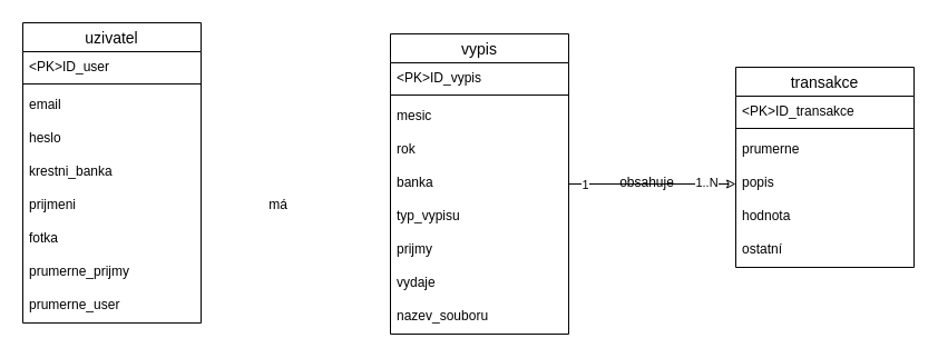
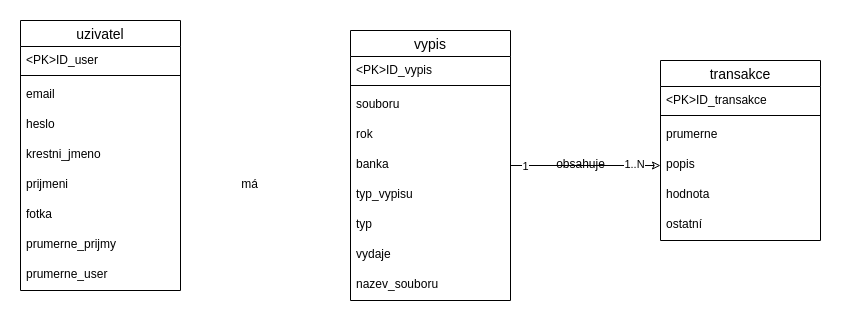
  <mxCell id="0" />
  <mxCell id="1" parent="0" />
  <mxCell id="2" value="uzivatel" style="swimlane;fontStyle=0;childLayout=stackLayout;horizontal=1;startSize=26;horizontalStack=0;resizeParent=1;resizeParentMax=0;resizeLast=0;collapsible=1;marginBottom=0;align=center;fontSize=14;" parent="1" vertex="1"><mxGeometry x="20" y="20" width="160" height="270" as="geometry" /></mxCell>
  <mxCell id="3" value="&lt;PK&gt;ID_user" style="text;strokeColor=none;fillColor=none;spacingLeft=4;spacingRight=4;overflow=hidden;rotatable=0;points=[[0,0.5],[1,0.5]];portConstraint=eastwest;fontSize=12;" parent="2" vertex="1"><mxGeometry y="26" width="160" height="24" as="geometry" /></mxCell>
  <mxCell id="4" value="" style="line;strokeWidth=1;rotatable=0;dashed=0;labelPosition=right;align=left;verticalAlign=middle;spacingTop=0;spacingLeft=6;points=[];portConstraint=eastwest;" parent="2" vertex="1"><mxGeometry y="50" width="160" height="10" as="geometry" /></mxCell>
  <mxCell id="5" value="email" style="text;strokeColor=none;fillColor=none;spacingLeft=4;spacingRight=4;overflow=hidden;rotatable=0;points=[[0,0.5],[1,0.5]];portConstraint=eastwest;fontSize=12;" parent="2" vertex="1"><mxGeometry y="60" width="160" height="30" as="geometry" /></mxCell>
  <mxCell id="6" value="heslo" style="text;strokeColor=none;fillColor=none;spacingLeft=4;spacingRight=4;overflow=hidden;rotatable=0;points=[[0,0.5],[1,0.5]];portConstraint=eastwest;fontSize=12;" parent="2" vertex="1"><mxGeometry y="90" width="160" height="30" as="geometry" /></mxCell>
- <mxCell id="7" value="krestni_banka" style="text;strokeColor=none;fillColor=none;spacingLeft=4;spacingRight=4;overflow=hidden;rotatable=0;points=[[0,0.5],[1,0.5]];portConstraint=eastwest;fontSize=12;" parent="2" vertex="1"><mxGeometry y="120" width="160" height="30" as="geometry" /></mxCell>
+ <mxCell id="7" value="krestni_jmeno" style="text;strokeColor=none;fillColor=none;spacingLeft=4;spacingRight=4;overflow=hidden;rotatable=0;points=[[0,0.5],[1,0.5]];portConstraint=eastwest;fontSize=12;" parent="2" vertex="1"><mxGeometry y="120" width="160" height="30" as="geometry" /></mxCell>
  <mxCell id="8" value="prijmeni" style="text;strokeColor=none;fillColor=none;spacingLeft=4;spacingRight=4;overflow=hidden;rotatable=0;points=[[0,0.5],[1,0.5]];portConstraint=eastwest;fontSize=12;" parent="2" vertex="1"><mxGeometry y="150" width="160" height="30" as="geometry" /></mxCell>
  <mxCell id="9" value="fotka" style="text;strokeColor=none;fillColor=none;spacingLeft=4;spacingRight=4;overflow=hidden;rotatable=0;points=[[0,0.5],[1,0.5]];portConstraint=eastwest;fontSize=12;" parent="2" vertex="1"><mxGeometry y="180" width="160" height="30" as="geometry" /></mxCell>
  <mxCell id="10" value="prumerne_prijmy" style="text;strokeColor=none;fillColor=none;spacingLeft=4;spacingRight=4;overflow=hidden;rotatable=0;points=[[0,0.5],[1,0.5]];portConstraint=eastwest;fontSize=12;" parent="2" vertex="1"><mxGeometry y="210" width="160" height="30" as="geometry" /></mxCell>
  <mxCell id="11" value="prumerne_user" style="text;strokeColor=none;fillColor=none;spacingLeft=4;spacingRight=4;overflow=hidden;rotatable=0;points=[[0,0.5],[1,0.5]];portConstraint=eastwest;fontSize=12;" parent="2" vertex="1"><mxGeometry y="240" width="160" height="30" as="geometry" /></mxCell>
  <mxCell id="12" value="vypis" style="swimlane;fontStyle=0;childLayout=stackLayout;horizontal=1;startSize=26;horizontalStack=0;resizeParent=1;resizeParentMax=0;resizeLast=0;collapsible=1;marginBottom=0;align=center;fontSize=14;" parent="1" vertex="1"><mxGeometry x="350" y="30" width="160" height="270" as="geometry" /></mxCell>
  <mxCell id="13" value="&lt;PK&gt;ID_vypis" style="text;strokeColor=none;fillColor=none;spacingLeft=4;spacingRight=4;overflow=hidden;rotatable=0;points=[[0,0.5],[1,0.5]];portConstraint=eastwest;fontSize=12;" parent="12" vertex="1"><mxGeometry y="26" width="160" height="24" as="geometry" /></mxCell>
  <mxCell id="14" value="" style="line;strokeWidth=1;rotatable=0;dashed=0;labelPosition=right;align=left;verticalAlign=middle;spacingTop=0;spacingLeft=6;points=[];portConstraint=eastwest;" parent="12" vertex="1"><mxGeometry y="50" width="160" height="10" as="geometry" /></mxCell>
- <mxCell id="15" value="mesic" style="text;strokeColor=none;fillColor=none;spacingLeft=4;spacingRight=4;overflow=hidden;rotatable=0;points=[[0,0.5],[1,0.5]];portConstraint=eastwest;fontSize=12;" parent="12" vertex="1"><mxGeometry y="60" width="160" height="30" as="geometry" /></mxCell>
+ <mxCell id="15" value="souboru" style="text;strokeColor=none;fillColor=none;spacingLeft=4;spacingRight=4;overflow=hidden;rotatable=0;points=[[0,0.5],[1,0.5]];portConstraint=eastwest;fontSize=12;" parent="12" vertex="1"><mxGeometry y="60" width="160" height="30" as="geometry" /></mxCell>
  <mxCell id="16" value="rok" style="text;strokeColor=none;fillColor=none;spacingLeft=4;spacingRight=4;overflow=hidden;rotatable=0;points=[[0,0.5],[1,0.5]];portConstraint=eastwest;fontSize=12;" parent="12" vertex="1"><mxGeometry y="90" width="160" height="30" as="geometry" /></mxCell>
  <mxCell id="17" value="banka" style="text;strokeColor=none;fillColor=none;spacingLeft=4;spacingRight=4;overflow=hidden;rotatable=0;points=[[0,0.5],[1,0.5]];portConstraint=eastwest;fontSize=12;" parent="12" vertex="1"><mxGeometry y="120" width="160" height="30" as="geometry" /></mxCell>
  <mxCell id="18" value="typ_vypisu" style="text;strokeColor=none;fillColor=none;spacingLeft=4;spacingRight=4;overflow=hidden;rotatable=0;points=[[0,0.5],[1,0.5]];portConstraint=eastwest;fontSize=12;" parent="12" vertex="1"><mxGeometry y="150" width="160" height="30" as="geometry" /></mxCell>
- <mxCell id="19" value="prijmy" style="text;strokeColor=none;fillColor=none;spacingLeft=4;spacingRight=4;overflow=hidden;rotatable=0;points=[[0,0.5],[1,0.5]];portConstraint=eastwest;fontSize=12;" parent="12" vertex="1"><mxGeometry y="180" width="160" height="30" as="geometry" /></mxCell>
+ <mxCell id="19" value="typ" style="text;strokeColor=none;fillColor=none;spacingLeft=4;spacingRight=4;overflow=hidden;rotatable=0;points=[[0,0.5],[1,0.5]];portConstraint=eastwest;fontSize=12;" parent="12" vertex="1"><mxGeometry y="180" width="160" height="30" as="geometry" /></mxCell>
  <mxCell id="20" value="vydaje" style="text;strokeColor=none;fillColor=none;spacingLeft=4;spacingRight=4;overflow=hidden;rotatable=0;points=[[0,0.5],[1,0.5]];portConstraint=eastwest;fontSize=12;" parent="12" vertex="1"><mxGeometry y="210" width="160" height="30" as="geometry" /></mxCell>
  <mxCell id="21" value="nazev_souboru" style="text;strokeColor=none;fillColor=none;spacingLeft=4;spacingRight=4;overflow=hidden;rotatable=0;points=[[0,0.5],[1,0.5]];portConstraint=eastwest;fontSize=12;" vertex="1" parent="12"><mxGeometry y="240" width="160" height="30" as="geometry" /></mxCell>
  <mxCell id="22" value="transakce" style="swimlane;fontStyle=0;childLayout=stackLayout;horizontal=1;startSize=26;horizontalStack=0;resizeParent=1;resizeParentMax=0;resizeLast=0;collapsible=1;marginBottom=0;align=center;fontSize=14;" parent="1" vertex="1"><mxGeometry x="660" y="60" width="160" height="180" as="geometry" /></mxCell>
  <mxCell id="23" value="&lt;PK&gt;ID_transakce" style="text;strokeColor=none;fillColor=none;spacingLeft=4;spacingRight=4;overflow=hidden;rotatable=0;points=[[0,0.5],[1,0.5]];portConstraint=eastwest;fontSize=12;" parent="22" vertex="1"><mxGeometry y="26" width="160" height="24" as="geometry" /></mxCell>
  <mxCell id="24" value="" style="line;strokeWidth=1;rotatable=0;dashed=0;labelPosition=right;align=left;verticalAlign=middle;spacingTop=0;spacingLeft=6;points=[];portConstraint=eastwest;" parent="22" vertex="1"><mxGeometry y="50" width="160" height="10" as="geometry" /></mxCell>
  <mxCell id="25" value="prumerne" style="text;strokeColor=none;fillColor=none;spacingLeft=4;spacingRight=4;overflow=hidden;rotatable=0;points=[[0,0.5],[1,0.5]];portConstraint=eastwest;fontSize=12;" parent="22" vertex="1"><mxGeometry y="60" width="160" height="30" as="geometry" /></mxCell>
  <mxCell id="26" value="popis" style="text;strokeColor=none;fillColor=none;spacingLeft=4;spacingRight=4;overflow=hidden;rotatable=0;points=[[0,0.5],[1,0.5]];portConstraint=eastwest;fontSize=12;" parent="22" vertex="1"><mxGeometry y="90" width="160" height="30" as="geometry" /></mxCell>
  <mxCell id="27" value="hodnota" style="text;strokeColor=none;fillColor=none;spacingLeft=4;spacingRight=4;overflow=hidden;rotatable=0;points=[[0,0.5],[1,0.5]];portConstraint=eastwest;fontSize=12;" parent="22" vertex="1"><mxGeometry y="120" width="160" height="30" as="geometry" /></mxCell>
  <mxCell id="28" value="ostatní" style="text;strokeColor=none;fillColor=none;spacingLeft=4;spacingRight=4;overflow=hidden;rotatable=0;points=[[0,0.5],[1,0.5]];portConstraint=eastwest;fontSize=12;" parent="22" vertex="1"><mxGeometry y="150" width="160" height="30" as="geometry" /></mxCell>
  <mxCell id="29" style="edgeStyle=orthogonalEdgeStyle;html=1;entryX=0;entryY=0.5;entryDx=0;entryDy=0;rounded=0;endArrow=classic;endFill=0;exitX=1;exitY=0.5;exitDx=0;exitDy=0;" parent="1" source="17" target="26" edge="1"><mxGeometry relative="1" as="geometry" /></mxCell>
  <mxCell id="30" value="1" style="edgeLabel;html=1;align=center;verticalAlign=middle;resizable=0;points=[];" parent="29" vertex="1" connectable="0"><mxGeometry x="-0.809" relative="1" as="geometry"><mxPoint as="offset" /></mxGeometry></mxCell>
  <mxCell id="31" value="1..N" style="edgeLabel;html=1;align=center;verticalAlign=middle;resizable=0;points=[];" parent="29" vertex="1" connectable="0"><mxGeometry x="0.64" y="2" relative="1" as="geometry"><mxPoint as="offset" /></mxGeometry></mxCell>
  <mxCell id="32" value="má" style="text;html=1;align=center;verticalAlign=middle;resizable=0;points=[];autosize=1;strokeColor=none;fillColor=none;" parent="1" vertex="1"><mxGeometry x="234" y="174" width="30" height="20" as="geometry" /></mxCell>
  <mxCell id="33" value="obsahuje" style="text;html=1;align=center;verticalAlign=middle;resizable=0;points=[];autosize=1;strokeColor=none;fillColor=none;" parent="1" vertex="1"><mxGeometry x="550" y="154" width="60" height="20" as="geometry" /></mxCell>
